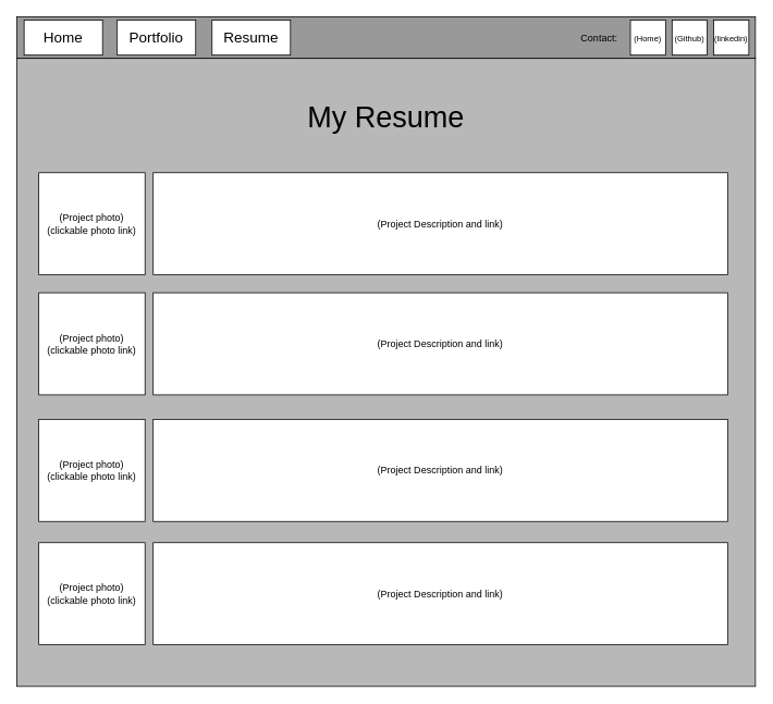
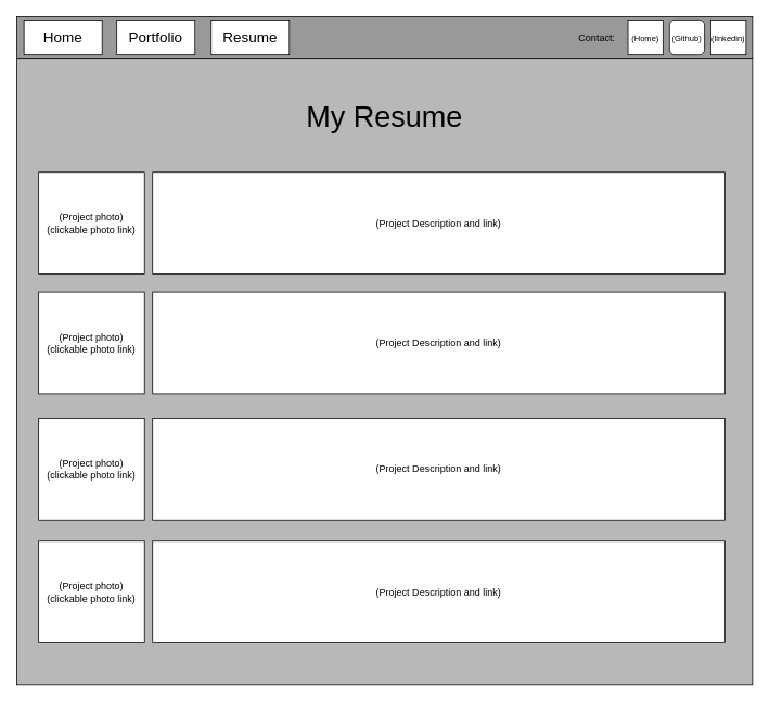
  <mxCell id="0" />
  <mxCell id="1" parent="0" />
  <mxCell id="2" value="" style="rounded=0;whiteSpace=wrap;html=1;fillColor=#999999;" parent="1" vertex="1"><mxGeometry x="20" y="20" width="904" height="51" as="geometry" /></mxCell>
  <mxCell id="3" value="&lt;font style=&quot;font-size: 10px;&quot;&gt;(linkedin)&lt;/font&gt;" style="rounded=0;whiteSpace=wrap;html=1;" parent="1" vertex="1"><mxGeometry x="873" y="24" width="43" height="43" as="geometry" /></mxCell>
- <mxCell id="4" value="&lt;font style=&quot;font-size: 10px;&quot;&gt;(Github)&lt;/font&gt;" style="rounded=0;whiteSpace=wrap;html=1;" parent="1" vertex="1"><mxGeometry x="822" y="24" width="43" height="43" as="geometry" /></mxCell>
+ <mxCell id="4" value="&lt;font style=&quot;font-size: 10px;&quot;&gt;(Github)&lt;/font&gt;" style="whiteSpace=wrap;html=1;rounded=1;" parent="1" vertex="1"><mxGeometry x="822" y="24" width="43" height="43" as="geometry" /></mxCell>
  <mxCell id="5" value="&lt;span style=&quot;font-size: 10px;&quot;&gt;(Home)&lt;/span&gt;" style="rounded=0;whiteSpace=wrap;html=1;" parent="1" vertex="1"><mxGeometry x="771" y="24" width="43" height="43" as="geometry" /></mxCell>
  <mxCell id="6" value="Contact:" style="text;html=1;strokeColor=none;fillColor=none;align=center;verticalAlign=middle;whiteSpace=wrap;rounded=0;" parent="1" vertex="1"><mxGeometry x="703" y="30.5" width="60" height="30" as="geometry" /></mxCell>
  <mxCell id="7" value="&lt;font style=&quot;font-size: 18px;&quot;&gt;Home&lt;/font&gt;" style="rounded=0;whiteSpace=wrap;html=1;" parent="1" vertex="1"><mxGeometry x="29" y="24" width="96" height="43" as="geometry" /></mxCell>
  <mxCell id="8" value="&lt;span style=&quot;font-size: 18px;&quot;&gt;Portfolio&lt;/span&gt;" style="rounded=0;whiteSpace=wrap;html=1;" parent="1" vertex="1"><mxGeometry x="143" y="24" width="96" height="43" as="geometry" /></mxCell>
  <mxCell id="9" value="&lt;span style=&quot;font-size: 18px;&quot;&gt;Resume&lt;/span&gt;" style="rounded=0;whiteSpace=wrap;html=1;" parent="1" vertex="1"><mxGeometry x="259" y="24" width="96" height="43" as="geometry" /></mxCell>
  <mxCell id="10" value="" style="rounded=0;whiteSpace=wrap;html=1;fillColor=#B8B8B8;" parent="1" vertex="1"><mxGeometry x="20" y="71" width="904" height="769" as="geometry" /></mxCell>
  <mxCell id="11" value="&lt;span style=&quot;font-size: 36px;&quot;&gt;My Resume&lt;/span&gt;" style="text;html=1;strokeColor=none;fillColor=none;align=center;verticalAlign=middle;whiteSpace=wrap;rounded=0;" vertex="1" parent="1"><mxGeometry x="355" y="128" width="234" height="30" as="geometry" /></mxCell>
  <mxCell id="12" value="(Project photo) (clickable photo link)" style="rounded=0;whiteSpace=wrap;html=1;" vertex="1" parent="1"><mxGeometry x="47" y="211" width="130" height="125" as="geometry" /></mxCell>
  <mxCell id="13" value="(Project Description and link)" style="rounded=0;whiteSpace=wrap;html=1;" vertex="1" parent="1"><mxGeometry x="187" y="211" width="703" height="125" as="geometry" /></mxCell>
  <mxCell id="14" value="(Project photo) (clickable photo link)" style="rounded=0;whiteSpace=wrap;html=1;" vertex="1" parent="1"><mxGeometry x="47" y="358" width="130" height="125" as="geometry" /></mxCell>
  <mxCell id="15" value="(Project Description and link)" style="rounded=0;whiteSpace=wrap;html=1;" vertex="1" parent="1"><mxGeometry x="187" y="358" width="703" height="125" as="geometry" /></mxCell>
  <mxCell id="16" value="(Project photo) (clickable photo link)" style="rounded=0;whiteSpace=wrap;html=1;" vertex="1" parent="1"><mxGeometry x="47" y="513" width="130" height="125" as="geometry" /></mxCell>
  <mxCell id="17" value="(Project Description and link)" style="rounded=0;whiteSpace=wrap;html=1;" vertex="1" parent="1"><mxGeometry x="187" y="513" width="703" height="125" as="geometry" /></mxCell>
  <mxCell id="18" value="(Project photo) (clickable photo link)" style="rounded=0;whiteSpace=wrap;html=1;" vertex="1" parent="1"><mxGeometry x="47" y="664" width="130" height="125" as="geometry" /></mxCell>
  <mxCell id="19" value="(Project Description and link)" style="rounded=0;whiteSpace=wrap;html=1;" vertex="1" parent="1"><mxGeometry x="187" y="664" width="703" height="125" as="geometry" /></mxCell>
